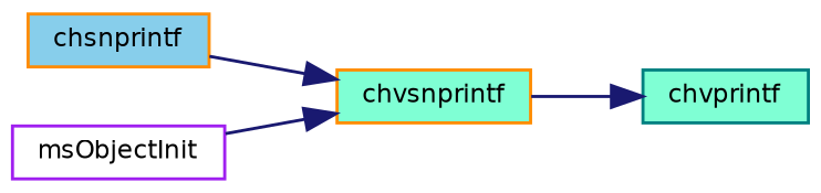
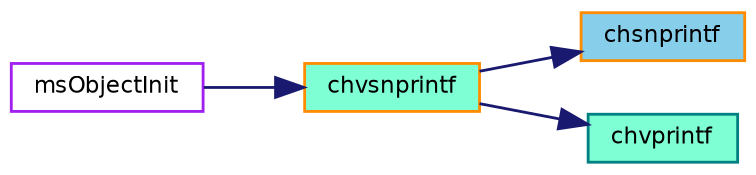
  digraph {
    rankdir=LR
    node [color=darkorange fillcolor=aquamarine fontname=Helvetica fontsize=8 shape=record style=filled]
    edge [arrowhead=normal color=midnightblue fontname=Helvetica fontsize=8 labelfontname=Helvetica labelfontsize=8 style=solid]
    n1 [fillcolor=skyblue fontcolor=black height=0.2 label=chsnprintf width=0.4]
    n2 [height=0.2 label=chvsnprintf width=0.4]
    n3 [color=teal height=0.2 label=chvprintf width=0.4]
    n4 [color=purple fillcolor=white height=0.2 label=msObjectInit width=0.4]
-   n1 -> n2
+   n2 -> n1
    n2 -> n3
    n4 -> n2
  }
